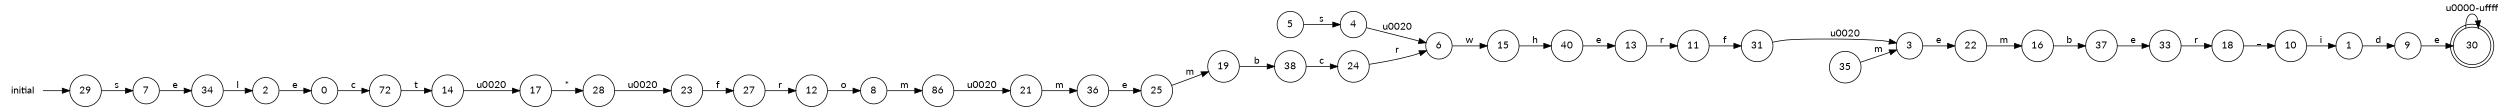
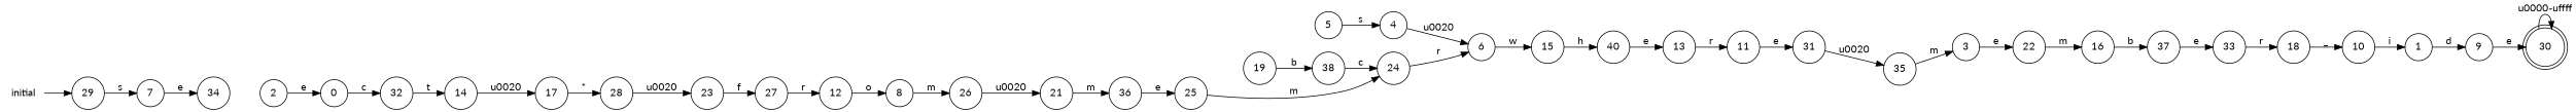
  digraph {
    fontname=Lato
    rankdir=LR
    node [fontname=Lato shape=circle]
    edge [fontname=Lato]
    0
-   32 [label=72]
+   32
    14
    17
    1
    9
    30 [shape=doublecircle]
    2
    3
    22
    16
    37
    4
    6
    15
    n16 [label=40]
    5
    13
    7
    34
    8
-   26 [label=86]
+   26
    21
    36
    10
    11
    31
    35
    12
    28
    23
    33
    18
    27
    19
    38
    24
    25
    29
    initial [shape=plaintext]
    0 -> 32 [label=c]
    32 -> 14 [label=t]
    14 -> 17 [label="\u0020"]
    17 -> 28 [label="*"]
    1 -> 9 [label=d]
    9 -> 30 [label=e]
    30 -> 30 [label="\u0000-\uffff"]
    2 -> 0 [label=e]
    3 -> 22 [label=e]
    22 -> 16 [label=m]
    16 -> 37 [label=b]
    37 -> 33 [label=e]
    4 -> 6 [label="\u0020"]
    6 -> 15 [label=w]
    15 -> n16 [label=h]
    n16 -> 13 [label=e]
    5 -> 4 [label=s]
    13 -> 11 [label=r]
    7 -> 34 [label=e]
-   34 -> 2 [label=l]
    8 -> 26 [label=m]
    26 -> 21 [label="\u0020"]
    21 -> 36 [label=m]
    36 -> 25 [label=e]
    10 -> 1 [label=i]
-   11 -> 31 [label=f]
-   31 -> 3 [label="\u0020"]
+   11 -> 31 [label=e]
+   31 -> 35 [label="\u0020"]
    35 -> 3 [label=m]
    12 -> 8 [label=o]
    28 -> 23 [label="\u0020"]
    23 -> 27 [label=f]
    33 -> 18 [label=r]
    18 -> 10 [label=_]
    27 -> 12 [label=r]
    19 -> 38 [label=b]
    38 -> 24 [label=c]
    24 -> 6 [label=r]
-   25 -> 19 [label=m]
+   25 -> 24 [label=m]
    29 -> 7 [label=s]
    initial -> 29
  }
